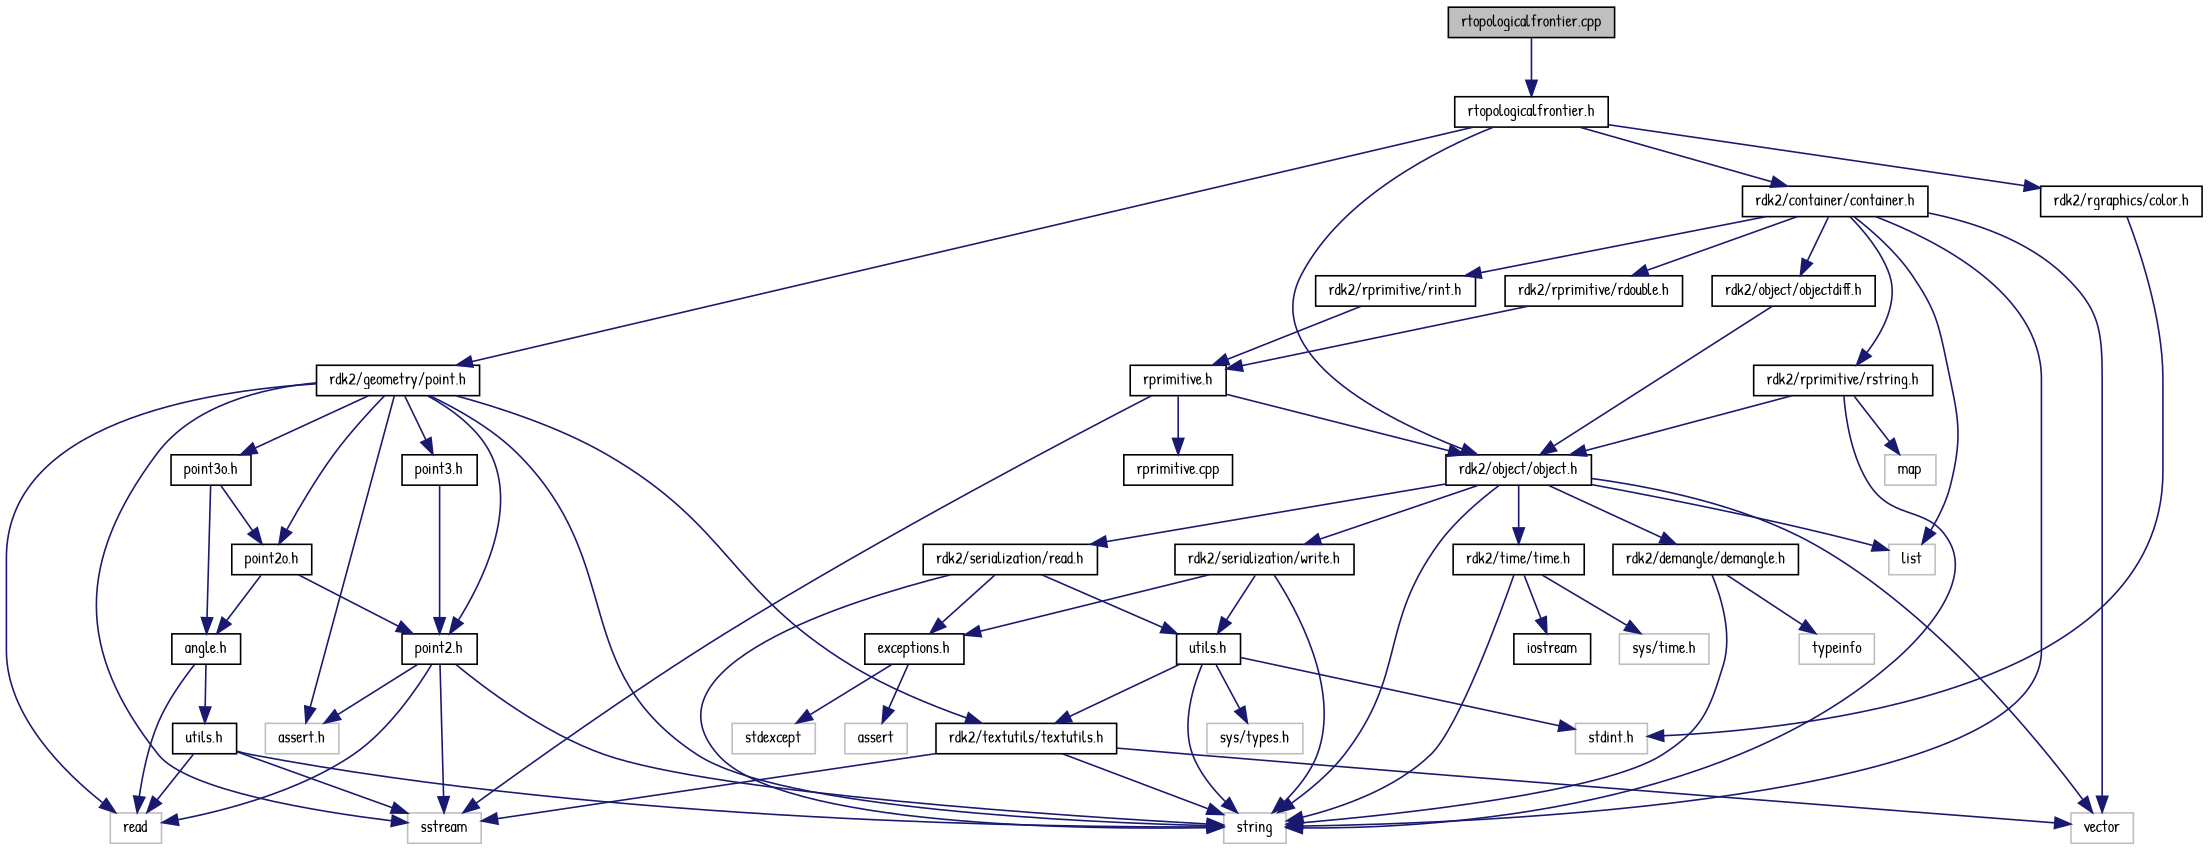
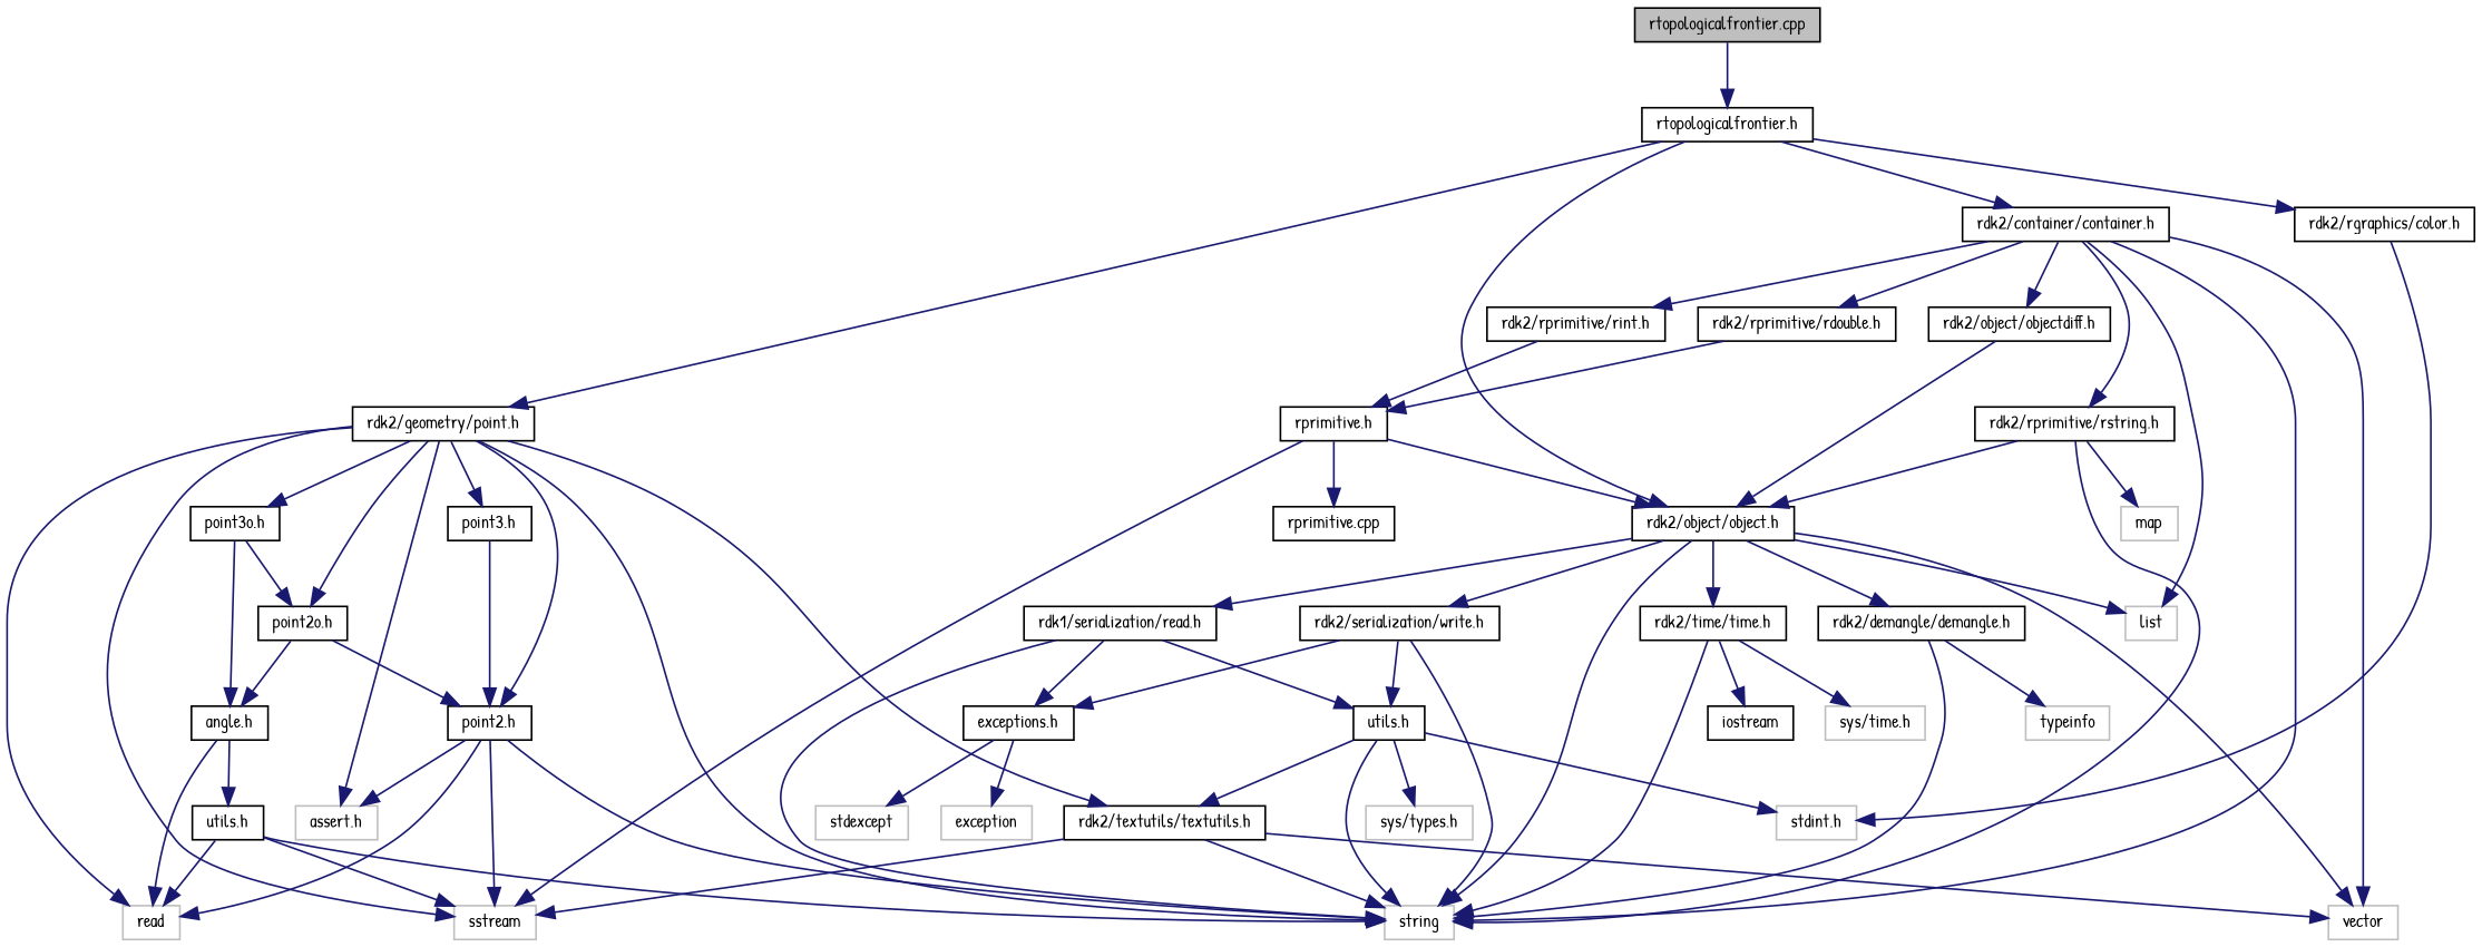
  digraph {
    fontname="Patrick Hand"
    node [color=black fillcolor=white fontname="Patrick Hand" fontsize=10 shape=record style=filled]
    edge [color=midnightblue fontname="Patrick Hand" fontsize=10 labelfontname="FreeSans.ttf" labelfontsize=10 style=solid]
    n1 [fillcolor=grey75 fontcolor=black height=0.2 label="rtopologicalfrontier.cpp" width=0.4]
    n2 [height=0.2 label="rtopologicalfrontier.h" width=0.4]
    n3 [height=0.2 label="rdk2/object/object.h" width=0.4]
    n4 [height=0.2 label="rdk2/geometry/point.h" width=0.4]
    n5 [height=0.2 label="rdk2/container/container.h" width=0.4]
    n6 [height=0.2 label="rdk2/rgraphics/color.h" width=0.4]
    n7 [color=grey75 height=0.2 label=list width=0.4]
    n8 [color=grey75 height=0.2 label=vector width=0.4]
    n9 [color=grey75 height=0.2 label=string width=0.4]
    n10 [height=0.2 label="rdk2/demangle/demangle.h" width=0.4]
-   n11 [height=0.2 label="rdk2/serialization/read.h" width=0.4]
+   n11 [height=0.2 label="rdk1/serialization/read.h" width=0.4]
    n12 [height=0.2 label="rdk2/serialization/write.h" width=0.4]
    n13 [height=0.2 label="rdk2/time/time.h" width=0.4]
    n14 [height=0.2 label="rdk2/textutils/textutils.h" width=0.4]
    n15 [color=grey75 height=0.2 label=sstream width=0.4]
    n16 [color=grey75 height=0.2 label="assert.h" width=0.4]
    n17 [color=grey75 height=0.2 label=read width=0.4]
    n18 [height=0.2 label="point2.h" width=0.4]
    n19 [height=0.2 label="point2o.h" width=0.4]
    n20 [height=0.2 label="point3.h" width=0.4]
    n21 [height=0.2 label="point3o.h" width=0.4]
    n22 [height=0.2 label="rdk2/rprimitive/rint.h" width=0.4]
    n23 [height=0.2 label="rdk2/rprimitive/rdouble.h" width=0.4]
    n24 [height=0.2 label="rdk2/rprimitive/rstring.h" width=0.4]
    n25 [height=0.2 label="rdk2/object/objectdiff.h" width=0.4]
    n26 [color=grey75 height=0.2 label="stdint.h" width=0.4]
    n27 [color=grey75 height=0.2 label=map width=0.4]
    n28 [color=grey75 height=0.2 label=typeinfo width=0.4]
    n29 [height=0.2 label="utils.h" width=0.4]
    n30 [height=0.2 label="exceptions.h" width=0.4]
    n31 [height=0.2 label=iostream width=0.4]
    n32 [color=grey75 height=0.2 label="sys/time.h" width=0.4]
    n33 [color=grey75 height=0.2 label="sys/types.h" width=0.4]
-   n34 [color=grey75 height=0.2 label=assert width=0.4]
+   n34 [color=grey75 height=0.2 label=exception width=0.4]
    n35 [color=grey75 height=0.2 label=stdexcept width=0.4]
    n36 [height=0.2 label="angle.h" width=0.4]
    n37 [height=0.2 label="utils.h" width=0.4]
    n38 [height=0.2 label="rprimitive.h" width=0.4]
    n39 [height=0.2 label="rprimitive.cpp" width=0.4]
    n1 -> n2
    n2 -> n3
    n2 -> n4
    n2 -> n5
    n2 -> n6
    n3 -> n7
    n3 -> n8
    n3 -> n9
    n3 -> n10
    n3 -> n11
    n3 -> n12
    n3 -> n13
    n4 -> n9
    n4 -> n14
    n4 -> n15
    n4 -> n16
    n4 -> n17
    n4 -> n18
    n4 -> n19
    n4 -> n20
    n4 -> n21
    n5 -> n7
    n5 -> n8
    n5 -> n9
    n5 -> n22
    n5 -> n23
    n5 -> n24
    n5 -> n25
    n6 -> n26
    n10 -> n9
    n10 -> n28
    n11 -> n9
    n11 -> n29
    n11 -> n30
    n12 -> n9
    n12 -> n29
    n12 -> n30
    n13 -> n9
    n13 -> n31
    n13 -> n32
    n14 -> n8
    n14 -> n9
    n14 -> n15
    n18 -> n9
    n18 -> n15
    n18 -> n16
    n18 -> n17
    n19 -> n18
    n19 -> n36
    n20 -> n18
    n21 -> n19
    n21 -> n36
    n22 -> n38
    n23 -> n38
    n24 -> n3
    n24 -> n9
    n24 -> n27
    n25 -> n3
    n29 -> n9
    n29 -> n14
    n29 -> n26
    n29 -> n33
    n30 -> n34
    n30 -> n35
    n36 -> n17
    n36 -> n37
    n37 -> n9
    n37 -> n15
    n37 -> n17
    n38 -> n3
    n38 -> n15
    n38 -> n39
  }
